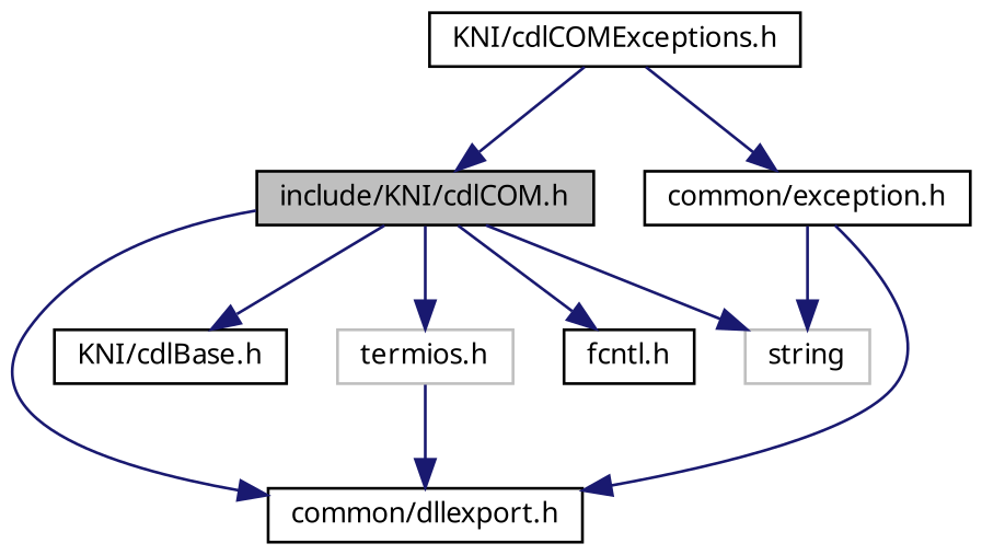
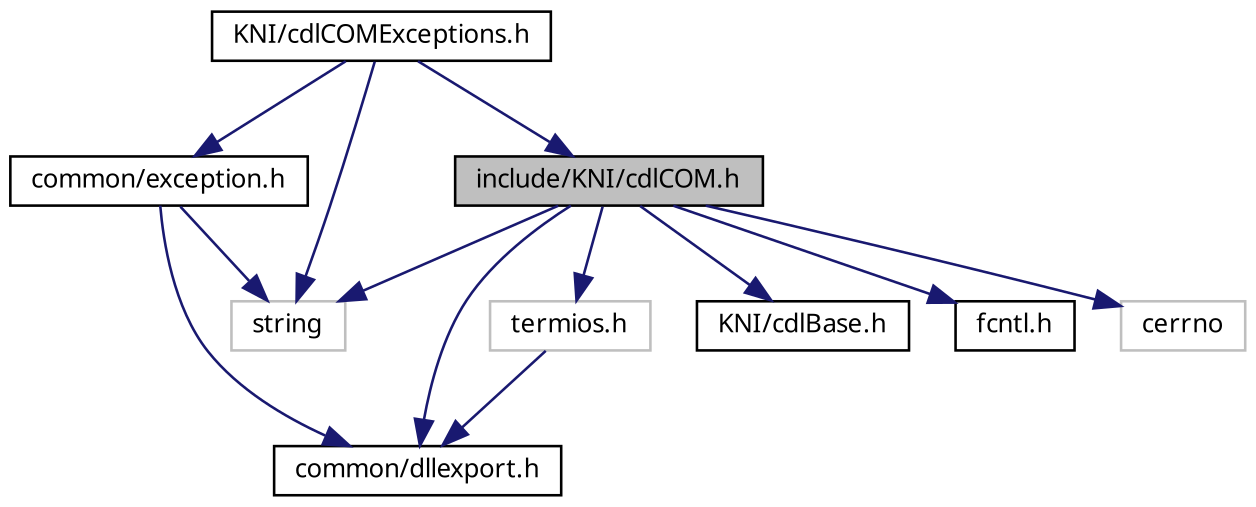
  digraph {
    node [color=black fillcolor=white fontname="FreeSans.ttf" fontsize=10 shape=record style=filled]
    edge [color=midnightblue fontname="FreeSans.ttf" fontsize=10 labelfontname="FreeSans.ttf" labelfontsize=10 style=solid]
    n1 [fillcolor=grey75 fontcolor=black height=0.2 label="include/KNI/cdlCOM.h" width=0.4]
    n2 [height=0.2 label="common/dllexport.h" width=0.4]
    n3 [height=0.2 label="KNI/cdlBase.h" width=0.4]
    n4 [color=grey75 height=0.2 label=string width=0.4]
    n5 [color=grey75 height=0.2 label="termios.h" width=0.4]
    n6 [height=0.2 label="fcntl.h" width=0.4]
+   n7 [color=grey75 height=0.2 label=cerrno width=0.4]
    n8 [height=0.2 label="KNI/cdlCOMExceptions.h" width=0.4]
    n9 [height=0.2 label="common/exception.h" width=0.4]
    n1 -> n2
    n1 -> n3
    n1 -> n4
    n1 -> n5
    n1 -> n6
+   n1 -> n7
    n5 -> n2
    n8 -> n1
+   n8 -> n4
    n8 -> n9
    n9 -> n2
    n9 -> n4
  }
